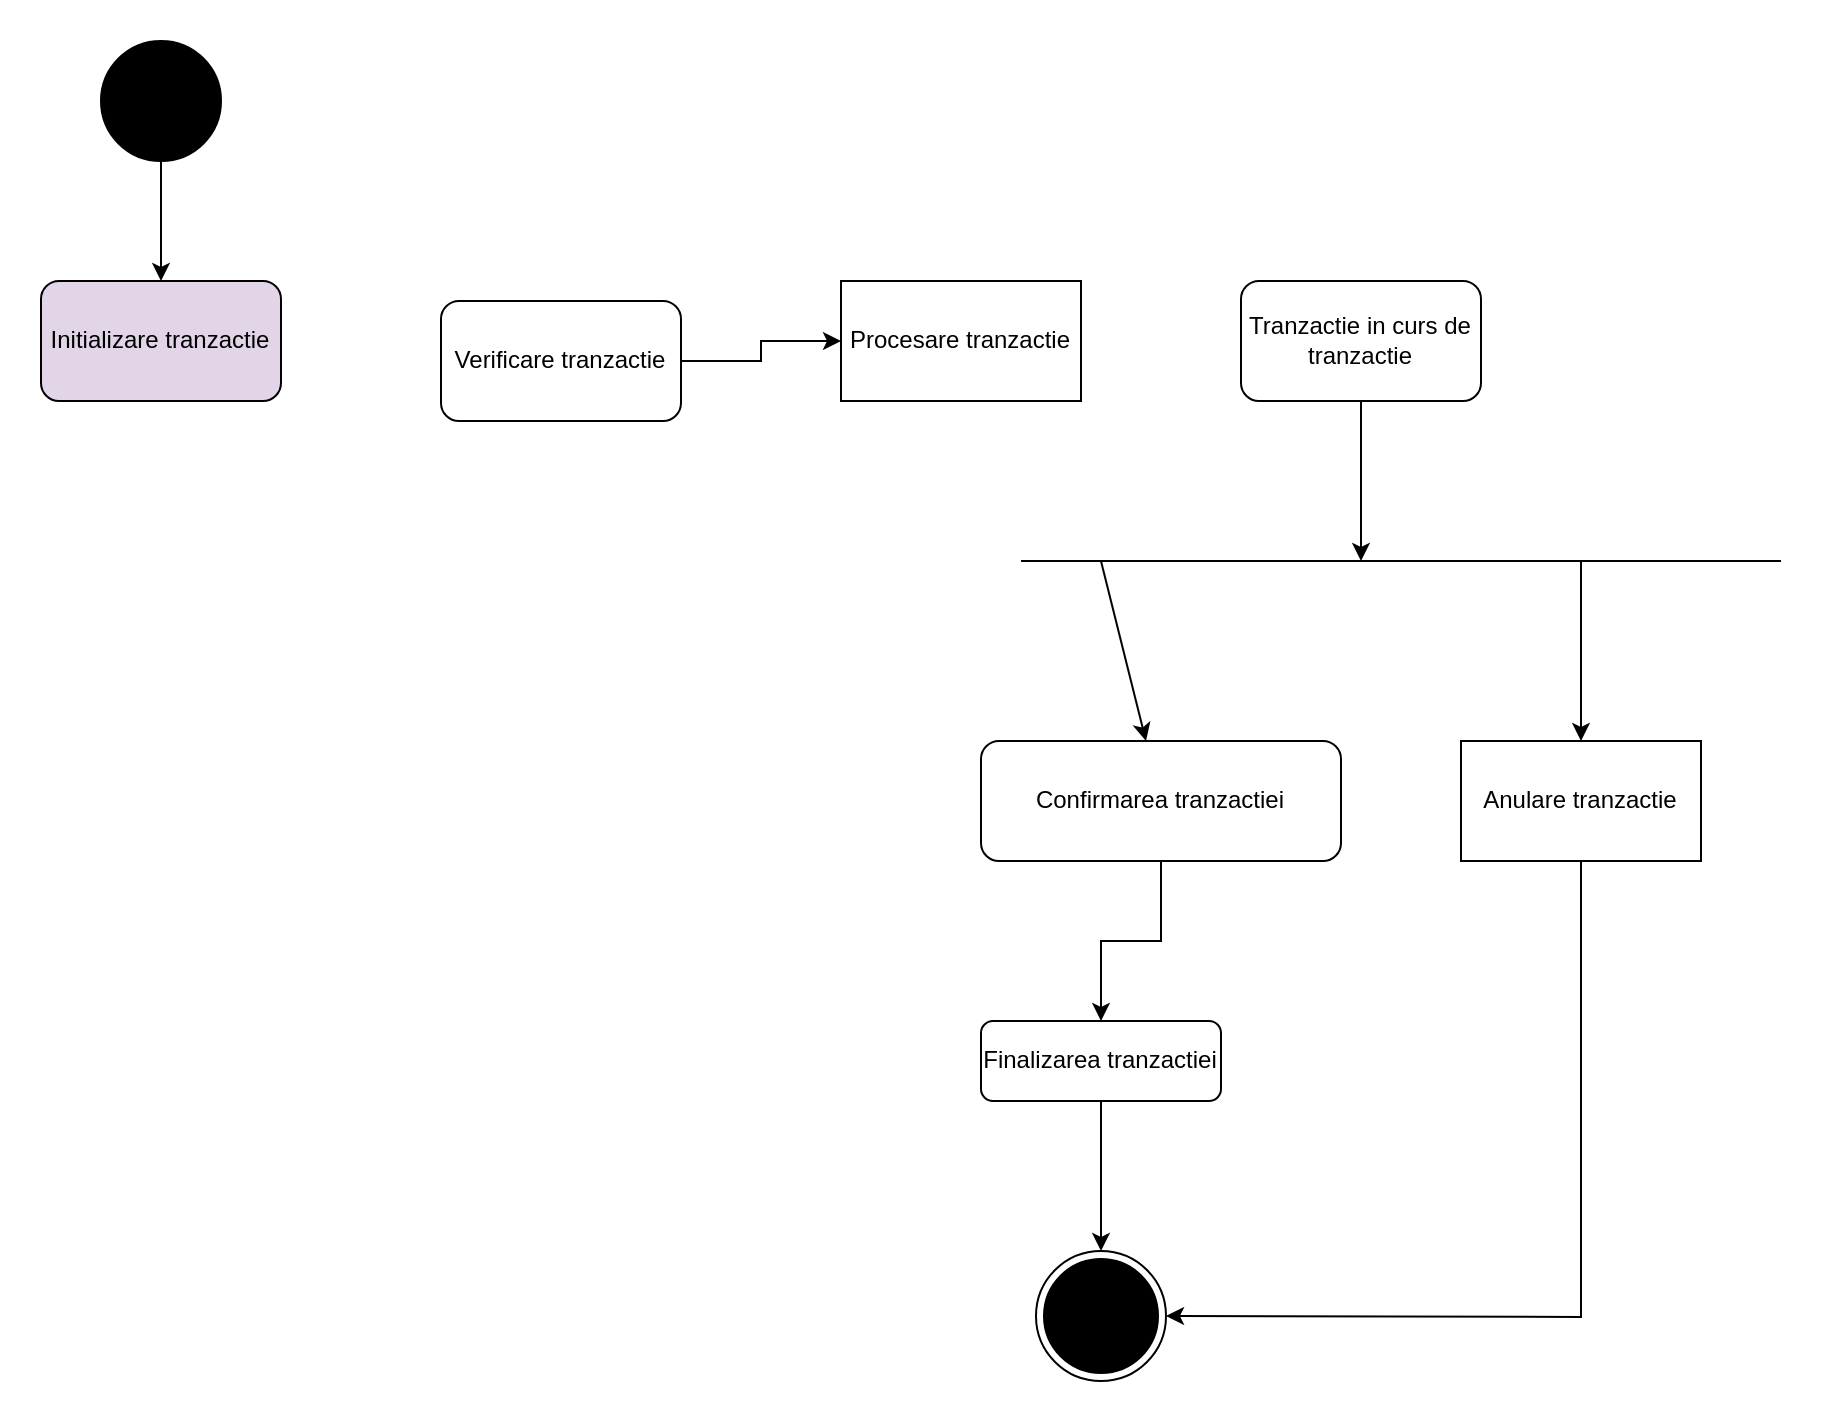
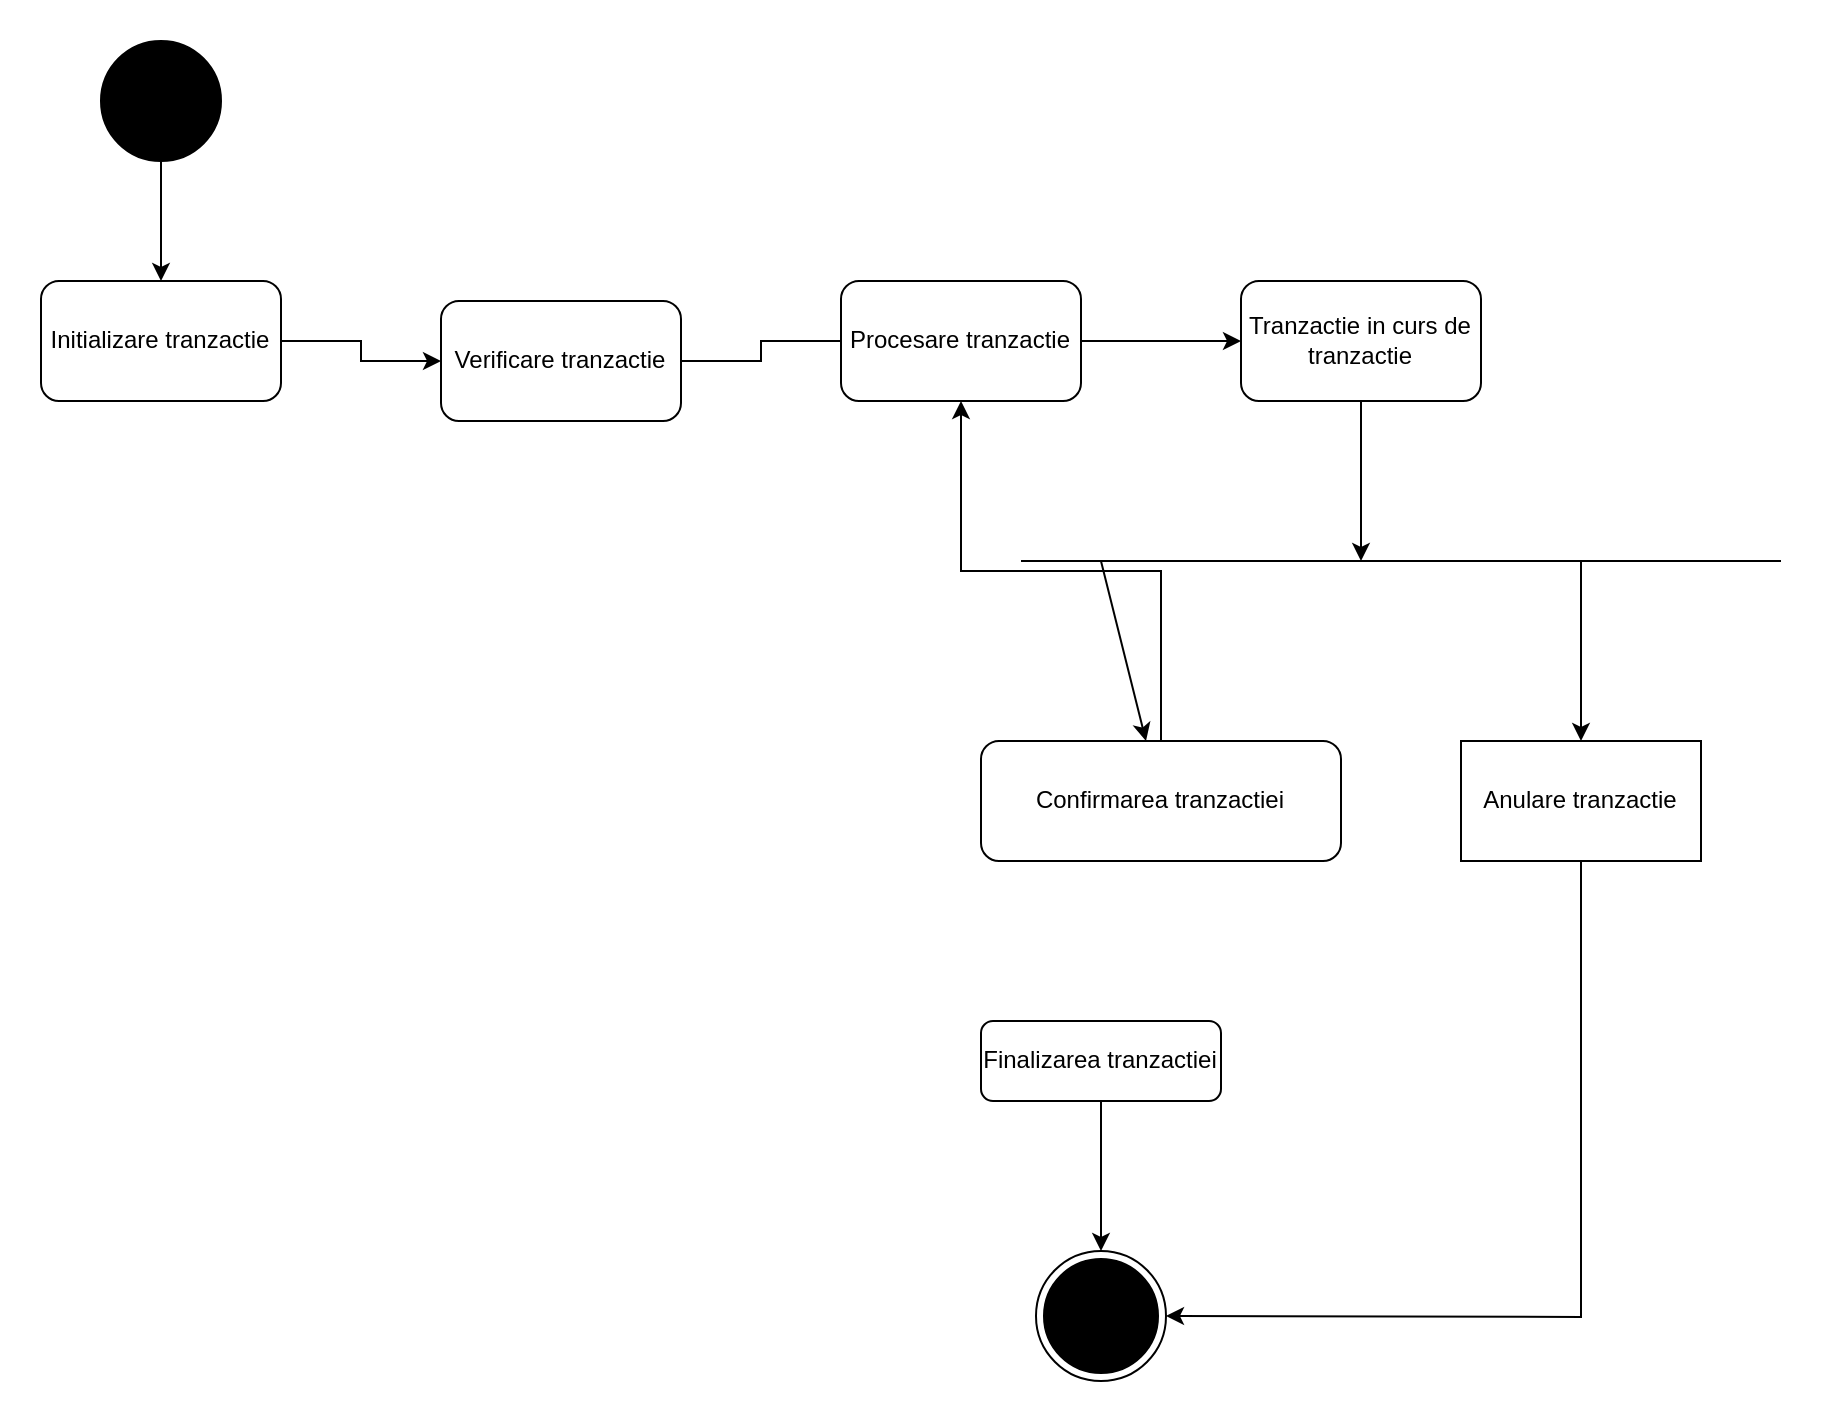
  <mxCell id="0" />
  <mxCell id="1" parent="0" />
  <mxCell id="2" value="" style="ellipse;fillColor=strokeColor;html=1;" vertex="1" parent="1"><mxGeometry x="50" y="20" width="60" height="60" as="geometry" /></mxCell>
  <mxCell id="3" value="" style="endArrow=classic;html=1;rounded=0;exitX=0.5;exitY=1;exitDx=0;exitDy=0;" edge="1" parent="1" source="2"><mxGeometry width="50" height="50" relative="1" as="geometry"><mxPoint x="80" y="120" as="sourcePoint" /><mxPoint x="80" y="140" as="targetPoint" /></mxGeometry></mxCell>
- <mxCell id="5" value="Initializare tranzactie" style="rounded=1;whiteSpace=wrap;html=1;fillColor=#e1d5e7;" vertex="1" parent="1"><mxGeometry x="20" y="140" width="120" height="60" as="geometry" /></mxCell>
- <mxCell id="6" value="" style="edgeStyle=orthogonalEdgeStyle;rounded=0;orthogonalLoop=1;jettySize=auto;html=1;" edge="1" parent="1" source="7" target="9"><mxGeometry relative="1" as="geometry" /></mxCell>
+ <mxCell id="4" value="" style="edgeStyle=orthogonalEdgeStyle;rounded=0;orthogonalLoop=1;jettySize=auto;html=1;" edge="1" parent="1" source="5" target="7"><mxGeometry relative="1" as="geometry" /></mxCell>
+ <mxCell id="5" value="Initializare tranzactie" style="rounded=1;whiteSpace=wrap;html=1;" vertex="1" parent="1"><mxGeometry x="20" y="140" width="120" height="60" as="geometry" /></mxCell>
+ <mxCell id="6" value="" style="edgeStyle=orthogonalEdgeStyle;rounded=0;orthogonalLoop=1;jettySize=auto;html=1;endArrow=none;" edge="1" parent="1" source="7" target="9"><mxGeometry relative="1" as="geometry" /></mxCell>
  <mxCell id="7" value="Verificare tranzactie" style="whiteSpace=wrap;html=1;rounded=1;" vertex="1" parent="1"><mxGeometry x="220" y="150" width="120" height="60" as="geometry" /></mxCell>
- <mxCell id="9" value="Procesare tranzactie" style="whiteSpace=wrap;html=1;rounded=0;" vertex="1" parent="1"><mxGeometry x="420" y="140" width="120" height="60" as="geometry" /></mxCell>
+ <mxCell id="8" value="" style="edgeStyle=orthogonalEdgeStyle;rounded=0;orthogonalLoop=1;jettySize=auto;html=1;" edge="1" parent="1" source="9" target="11"><mxGeometry relative="1" as="geometry" /></mxCell>
+ <mxCell id="9" value="Procesare tranzactie" style="whiteSpace=wrap;html=1;rounded=1;" vertex="1" parent="1"><mxGeometry x="420" y="140" width="120" height="60" as="geometry" /></mxCell>
  <mxCell id="10" value="" style="edgeStyle=orthogonalEdgeStyle;rounded=0;orthogonalLoop=1;jettySize=auto;html=1;" edge="1" parent="1" source="11"><mxGeometry relative="1" as="geometry"><mxPoint x="680" y="280" as="targetPoint" /></mxGeometry></mxCell>
  <mxCell id="11" value="Tranzactie in curs de tranzactie" style="whiteSpace=wrap;html=1;rounded=1;" vertex="1" parent="1"><mxGeometry x="620" y="140" width="120" height="60" as="geometry" /></mxCell>
  <mxCell id="12" value="" style="shape=link;html=1;rounded=0;width=0;" edge="1" parent="1"><mxGeometry width="100" relative="1" as="geometry"><mxPoint x="510" y="280" as="sourcePoint" /><mxPoint x="890" y="280" as="targetPoint" /></mxGeometry></mxCell>
  <mxCell id="13" value="" style="endArrow=classic;html=1;rounded=0;" edge="1" parent="1" target="15"><mxGeometry width="50" height="50" relative="1" as="geometry"><mxPoint x="550" y="280" as="sourcePoint" /><mxPoint x="550" y="310" as="targetPoint" /></mxGeometry></mxCell>
- <mxCell id="14" value="" style="edgeStyle=orthogonalEdgeStyle;rounded=0;orthogonalLoop=1;jettySize=auto;html=1;" edge="1" parent="1" source="15" target="16"><mxGeometry relative="1" as="geometry" /></mxCell>
+ <mxCell id="14" value="" style="edgeStyle=orthogonalEdgeStyle;rounded=0;orthogonalLoop=1;jettySize=auto;html=1;" edge="1" parent="1" source="15" target="9"><mxGeometry relative="1" as="geometry" /></mxCell>
  <mxCell id="15" value="Confirmarea tranzactiei" style="rounded=1;whiteSpace=wrap;html=1;" vertex="1" parent="1"><mxGeometry x="490" y="370" width="180" height="60" as="geometry" /></mxCell>
  <mxCell id="16" value="Finalizarea tranzactiei" style="whiteSpace=wrap;html=1;rounded=1;" vertex="1" parent="1"><mxGeometry x="490" y="510" width="120" height="40" as="geometry" /></mxCell>
  <mxCell id="17" value="" style="endArrow=classic;html=1;rounded=0;exitX=0.5;exitY=1;exitDx=0;exitDy=0;" edge="1" parent="1" source="16" target="18"><mxGeometry width="50" height="50" relative="1" as="geometry"><mxPoint x="540" y="690" as="sourcePoint" /><mxPoint x="550" y="640" as="targetPoint" /></mxGeometry></mxCell>
  <mxCell id="18" value="" style="ellipse;html=1;shape=endState;fillColor=strokeColor;" vertex="1" parent="1"><mxGeometry x="517.5" y="625" width="65" height="65" as="geometry" /></mxCell>
  <mxCell id="19" value="" style="endArrow=classic;html=1;rounded=0;" edge="1" parent="1" target="20"><mxGeometry width="50" height="50" relative="1" as="geometry"><mxPoint x="790" y="280" as="sourcePoint" /><mxPoint x="790" y="330" as="targetPoint" /></mxGeometry></mxCell>
  <mxCell id="20" value="Anulare tranzactie" style="whiteSpace=wrap;html=1;rounded=0;" vertex="1" parent="1"><mxGeometry x="730" y="370" width="120" height="60" as="geometry" /></mxCell>
  <mxCell id="21" value="" style="endArrow=classic;html=1;rounded=0;exitX=0.5;exitY=1;exitDx=0;exitDy=0;entryX=1;entryY=0.5;entryDx=0;entryDy=0;" edge="1" parent="1" source="20" target="18"><mxGeometry width="50" height="50" relative="1" as="geometry"><mxPoint x="870" y="550" as="sourcePoint" /><mxPoint x="920" y="500" as="targetPoint" /><Array as="points"><mxPoint x="790" y="658" /></Array></mxGeometry></mxCell>
